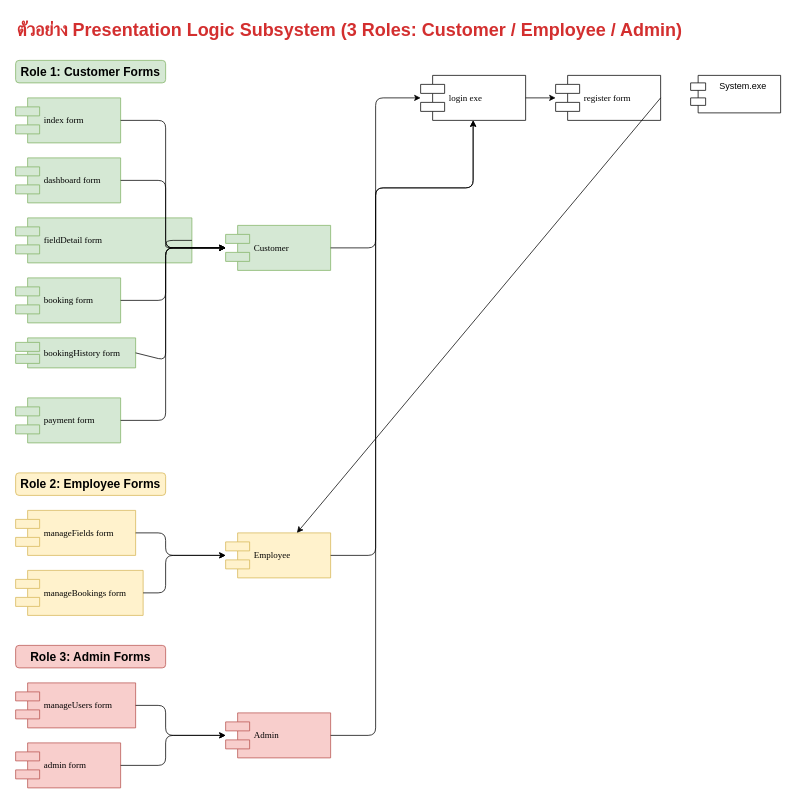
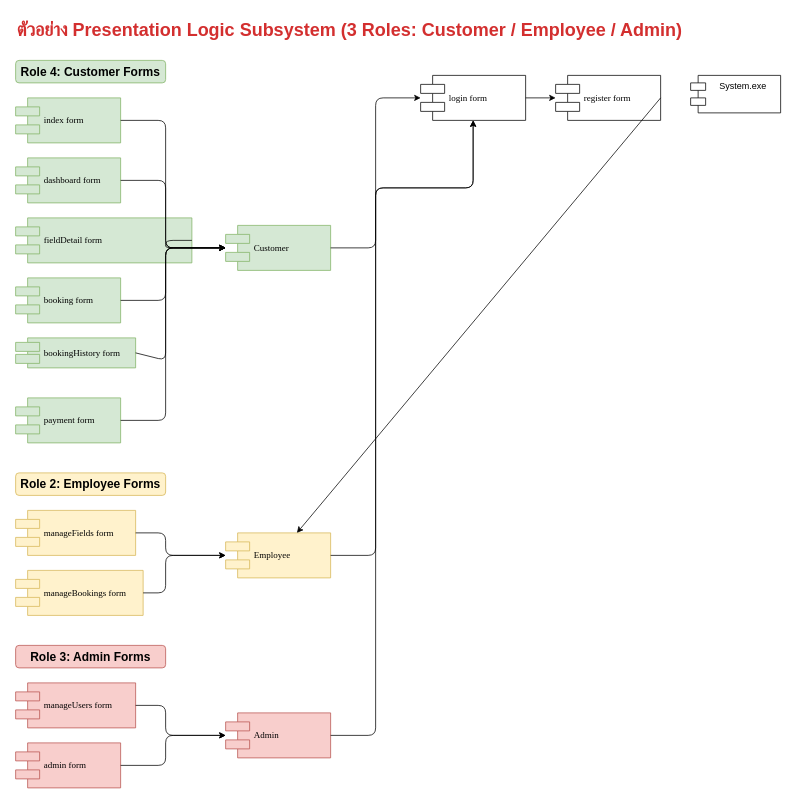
  <mxCell id="0" />
  <mxCell id="1" parent="0" />
  <mxCell id="2" value="ตัวอย่าง Presentation Logic Subsystem (3 Roles: Customer / Employee / Admin)" style="text;html=1;strokeColor=none;fillColor=none;align=left;verticalAlign=middle;whiteSpace=wrap;rounded=0;fontSize=24;fontStyle=1;fontColor=#D32F2F;" vertex="1" parent="1"><mxGeometry x="20" y="20" width="900" height="40" as="geometry" /></mxCell>
- <mxCell id="3" value="Role 1: Customer Forms" style="text;html=1;strokeColor=#82b366;fillColor=#d5e8d4;align=center;verticalAlign=middle;whiteSpace=wrap;rounded=1;fontSize=16;fontStyle=1;" vertex="1" parent="1"><mxGeometry x="20" y="80" width="200" height="30" as="geometry" /></mxCell>
+ <mxCell id="3" value="Role 4: Customer Forms" style="text;html=1;strokeColor=#82b366;fillColor=#d5e8d4;align=center;verticalAlign=middle;whiteSpace=wrap;rounded=1;fontSize=16;fontStyle=1;" vertex="1" parent="1"><mxGeometry x="20" y="80" width="200" height="30" as="geometry" /></mxCell>
  <mxCell id="4" value="index form" style="shape=component;align=left;spacingLeft=36;rounded=0;shadow=0;comic=0;labelBackgroundColor=none;strokeWidth=1;fontFamily=Verdana;fontSize=12;html=1;fillColor=#d5e8d4;strokeColor=#82b366;" vertex="1" parent="1"><mxGeometry x="20" y="130" width="140" height="60" as="geometry" /></mxCell>
  <mxCell id="5" value="dashboard form" style="shape=component;align=left;spacingLeft=36;rounded=0;shadow=0;comic=0;labelBackgroundColor=none;strokeWidth=1;fontFamily=Verdana;fontSize=12;html=1;fillColor=#d5e8d4;strokeColor=#82b366;" vertex="1" parent="1"><mxGeometry x="20" y="210" width="140" height="60" as="geometry" /></mxCell>
  <mxCell id="6" value="fieldDetail form" style="shape=component;align=left;spacingLeft=36;rounded=0;shadow=0;comic=0;labelBackgroundColor=none;strokeWidth=1;fontFamily=Verdana;fontSize=12;html=1;fillColor=#d5e8d4;strokeColor=#82b366;" vertex="1" parent="1"><mxGeometry x="20" y="290" width="235" height="60" as="geometry" /></mxCell>
  <mxCell id="7" value="booking form" style="shape=component;align=left;spacingLeft=36;rounded=0;shadow=0;comic=0;labelBackgroundColor=none;strokeWidth=1;fontFamily=Verdana;fontSize=12;html=1;fillColor=#d5e8d4;strokeColor=#82b366;" vertex="1" parent="1"><mxGeometry x="20" y="370" width="140" height="60" as="geometry" /></mxCell>
  <mxCell id="8" value="bookingHistory form" style="shape=component;align=left;spacingLeft=36;rounded=0;shadow=0;comic=0;labelBackgroundColor=none;strokeWidth=1;fontFamily=Verdana;fontSize=12;html=1;fillColor=#d5e8d4;strokeColor=#82b366;" vertex="1" parent="1"><mxGeometry x="20" y="450" width="160" height="40" as="geometry" /></mxCell>
  <mxCell id="9" value="payment form" style="shape=component;align=left;spacingLeft=36;rounded=0;shadow=0;comic=0;labelBackgroundColor=none;strokeWidth=1;fontFamily=Verdana;fontSize=12;html=1;fillColor=#d5e8d4;strokeColor=#82b366;" vertex="1" parent="1"><mxGeometry x="20" y="530" width="140" height="60" as="geometry" /></mxCell>
  <mxCell id="10" value="Role 2: Employee Forms" style="text;html=1;strokeColor=#d6b656;fillColor=#fff2cc;align=center;verticalAlign=middle;whiteSpace=wrap;rounded=1;fontSize=16;fontStyle=1;" vertex="1" parent="1"><mxGeometry x="20" y="630" width="200" height="30" as="geometry" /></mxCell>
  <mxCell id="11" value="manageFields form" style="shape=component;align=left;spacingLeft=36;rounded=0;shadow=0;comic=0;labelBackgroundColor=none;strokeWidth=1;fontFamily=Verdana;fontSize=12;html=1;fillColor=#fff2cc;strokeColor=#d6b656;" vertex="1" parent="1"><mxGeometry x="20" y="680" width="160" height="60" as="geometry" /></mxCell>
  <mxCell id="12" value="manageBookings form" style="shape=component;align=left;spacingLeft=36;rounded=0;shadow=0;comic=0;labelBackgroundColor=none;strokeWidth=1;fontFamily=Verdana;fontSize=12;html=1;fillColor=#fff2cc;strokeColor=#d6b656;" vertex="1" parent="1"><mxGeometry x="20" y="760" width="170" height="60" as="geometry" /></mxCell>
  <mxCell id="13" value="Role 3: Admin Forms" style="text;html=1;strokeColor=#b85450;fillColor=#f8cecc;align=center;verticalAlign=middle;whiteSpace=wrap;rounded=1;fontSize=16;fontStyle=1;" vertex="1" parent="1"><mxGeometry x="20" y="860" width="200" height="30" as="geometry" /></mxCell>
  <mxCell id="14" value="manageUsers form" style="shape=component;align=left;spacingLeft=36;rounded=0;shadow=0;comic=0;labelBackgroundColor=none;strokeWidth=1;fontFamily=Verdana;fontSize=12;html=1;fillColor=#f8cecc;strokeColor=#b85450;" vertex="1" parent="1"><mxGeometry x="20" y="910" width="160" height="60" as="geometry" /></mxCell>
  <mxCell id="15" value="admin form" style="shape=component;align=left;spacingLeft=36;rounded=0;shadow=0;comic=0;labelBackgroundColor=none;strokeWidth=1;fontFamily=Verdana;fontSize=12;html=1;fillColor=#f8cecc;strokeColor=#b85450;" vertex="1" parent="1"><mxGeometry x="20" y="990" width="140" height="60" as="geometry" /></mxCell>
  <mxCell id="16" value="Customer" style="shape=component;align=left;spacingLeft=36;rounded=0;shadow=0;comic=0;labelBackgroundColor=none;strokeWidth=1;fontFamily=Verdana;fontSize=12;html=1;fillColor=#d5e8d4;strokeColor=#82b366;" vertex="1" parent="1"><mxGeometry x="300" y="300" width="140" height="60" as="geometry" /></mxCell>
  <mxCell id="17" value="Employee" style="shape=component;align=left;spacingLeft=36;rounded=0;shadow=0;comic=0;labelBackgroundColor=none;strokeWidth=1;fontFamily=Verdana;fontSize=12;html=1;fillColor=#fff2cc;strokeColor=#d6b656;" vertex="1" parent="1"><mxGeometry x="300" y="710" width="140" height="60" as="geometry" /></mxCell>
  <mxCell id="18" value="Admin" style="shape=component;align=left;spacingLeft=36;rounded=0;shadow=0;comic=0;labelBackgroundColor=none;strokeWidth=1;fontFamily=Verdana;fontSize=12;html=1;fillColor=#f8cecc;strokeColor=#b85450;" vertex="1" parent="1"><mxGeometry x="300" y="950" width="140" height="60" as="geometry" /></mxCell>
- <mxCell id="19" value="login exe" style="shape=component;align=left;spacingLeft=36;rounded=0;shadow=0;comic=0;labelBackgroundColor=none;strokeWidth=1;fontFamily=Verdana;fontSize=12;html=1;fillColor=#ffffff;strokeColor=#000000;" vertex="1" parent="1"><mxGeometry x="560" y="100" width="140" height="60" as="geometry" /></mxCell>
+ <mxCell id="19" value="login form" style="shape=component;align=left;spacingLeft=36;rounded=0;shadow=0;comic=0;labelBackgroundColor=none;strokeWidth=1;fontFamily=Verdana;fontSize=12;html=1;fillColor=#ffffff;strokeColor=#000000;" vertex="1" parent="1"><mxGeometry x="560" y="100" width="140" height="60" as="geometry" /></mxCell>
  <mxCell id="20" value="register form" style="shape=component;align=left;spacingLeft=36;rounded=0;shadow=0;comic=0;labelBackgroundColor=none;strokeWidth=1;fontFamily=Verdana;fontSize=12;html=1;fillColor=#ffffff;strokeColor=#000000;" vertex="1" parent="1"><mxGeometry x="740" y="100" width="140" height="60" as="geometry" /></mxCell>
  <mxCell id="21" value="System.exe" style="shape=module;align=left;spacingLeft=20;align=center;verticalAlign=top;whiteSpace=wrap;html=1;fillColor=#ffffff;strokeColor=#000000;" vertex="1" parent="1"><mxGeometry x="920" y="100" width="120" height="50" as="geometry" /></mxCell>
  <mxCell id="22" value="" style="endArrow=open;html=1;exitX=1;exitY=0.5;exitDx=0;exitDy=0;entryX=0;entryY=0.5;entryDx=0;entryDy=0;" edge="1" parent="1" source="4" target="16"><mxGeometry width="50" height="50" relative="1" as="geometry"><mxPoint x="380" y="400" as="sourcePoint" /><mxPoint x="430" y="350" as="targetPoint" /><Array as="points"><mxPoint x="220" y="160" /><mxPoint x="220" y="330" /></Array></mxGeometry></mxCell>
  <mxCell id="23" value="" style="endArrow=classic;html=1;exitX=1;exitY=0.5;exitDx=0;exitDy=0;entryX=0;entryY=0.5;entryDx=0;entryDy=0;" edge="1" parent="1" source="5" target="16"><mxGeometry width="50" height="50" relative="1" as="geometry"><mxPoint x="380" y="400" as="sourcePoint" /><mxPoint x="430" y="350" as="targetPoint" /><Array as="points"><mxPoint x="220" y="240" /><mxPoint x="220" y="330" /></Array></mxGeometry></mxCell>
  <mxCell id="24" value="" style="endArrow=classic;html=1;exitX=1;exitY=0.5;exitDx=0;exitDy=0;entryX=0;entryY=0.5;entryDx=0;entryDy=0;" edge="1" parent="1" source="6" target="16"><mxGeometry width="50" height="50" relative="1" as="geometry"><mxPoint x="380" y="400" as="sourcePoint" /><mxPoint x="430" y="350" as="targetPoint" /><Array as="points"><mxPoint x="220" y="320" /><mxPoint x="220" y="330" /></Array></mxGeometry></mxCell>
  <mxCell id="25" value="" style="endArrow=classic;html=1;exitX=1;exitY=0.5;exitDx=0;exitDy=0;entryX=0;entryY=0.5;entryDx=0;entryDy=0;" edge="1" parent="1" source="7" target="16"><mxGeometry width="50" height="50" relative="1" as="geometry"><mxPoint x="380" y="400" as="sourcePoint" /><mxPoint x="430" y="350" as="targetPoint" /><Array as="points"><mxPoint x="220" y="400" /><mxPoint x="220" y="330" /></Array></mxGeometry></mxCell>
  <mxCell id="26" value="" style="endArrow=classic;html=1;exitX=1;exitY=0.5;exitDx=0;exitDy=0;entryX=0;entryY=0.5;entryDx=0;entryDy=0;" edge="1" parent="1" source="8" target="16"><mxGeometry width="50" height="50" relative="1" as="geometry"><mxPoint x="380" y="400" as="sourcePoint" /><mxPoint x="430" y="350" as="targetPoint" /><Array as="points"><mxPoint x="220" y="480" /><mxPoint x="220" y="330" /></Array></mxGeometry></mxCell>
  <mxCell id="27" value="" style="endArrow=classic;html=1;exitX=1;exitY=0.5;exitDx=0;exitDy=0;entryX=0;entryY=0.5;entryDx=0;entryDy=0;" edge="1" parent="1" source="9" target="16"><mxGeometry width="50" height="50" relative="1" as="geometry"><mxPoint x="380" y="400" as="sourcePoint" /><mxPoint x="430" y="350" as="targetPoint" /><Array as="points"><mxPoint x="220" y="560" /><mxPoint x="220" y="330" /></Array></mxGeometry></mxCell>
  <mxCell id="28" value="" style="endArrow=classic;html=1;exitX=1;exitY=0.5;exitDx=0;exitDy=0;entryX=0;entryY=0.5;entryDx=0;entryDy=0;" edge="1" parent="1" source="11" target="17"><mxGeometry width="50" height="50" relative="1" as="geometry"><mxPoint x="380" y="400" as="sourcePoint" /><mxPoint x="430" y="350" as="targetPoint" /><Array as="points"><mxPoint x="220" y="710" /><mxPoint x="220" y="740" /></Array></mxGeometry></mxCell>
  <mxCell id="29" value="" style="endArrow=classic;html=1;exitX=1;exitY=0.5;exitDx=0;exitDy=0;entryX=0;entryY=0.5;entryDx=0;entryDy=0;" edge="1" parent="1" source="12" target="17"><mxGeometry width="50" height="50" relative="1" as="geometry"><mxPoint x="380" y="400" as="sourcePoint" /><mxPoint x="430" y="350" as="targetPoint" /><Array as="points"><mxPoint x="220" y="790" /><mxPoint x="220" y="740" /></Array></mxGeometry></mxCell>
  <mxCell id="30" value="" style="endArrow=classic;html=1;exitX=1;exitY=0.5;exitDx=0;exitDy=0;entryX=0;entryY=0.5;entryDx=0;entryDy=0;" edge="1" parent="1" source="14" target="18"><mxGeometry width="50" height="50" relative="1" as="geometry"><mxPoint x="380" y="400" as="sourcePoint" /><mxPoint x="430" y="350" as="targetPoint" /><Array as="points"><mxPoint x="220" y="940" /><mxPoint x="220" y="980" /></Array></mxGeometry></mxCell>
  <mxCell id="31" value="" style="endArrow=classic;html=1;exitX=1;exitY=0.5;exitDx=0;exitDy=0;entryX=0;entryY=0.5;entryDx=0;entryDy=0;" edge="1" parent="1" source="15" target="18"><mxGeometry width="50" height="50" relative="1" as="geometry"><mxPoint x="380" y="400" as="sourcePoint" /><mxPoint x="430" y="350" as="targetPoint" /><Array as="points"><mxPoint x="220" y="1020" /><mxPoint x="220" y="980" /></Array></mxGeometry></mxCell>
  <mxCell id="32" value="" style="endArrow=classic;html=1;exitX=1;exitY=0.5;exitDx=0;exitDy=0;entryX=0;entryY=0.5;entryDx=0;entryDy=0;" edge="1" parent="1" source="16" target="19"><mxGeometry width="50" height="50" relative="1" as="geometry"><mxPoint x="380" y="400" as="sourcePoint" /><mxPoint x="430" y="350" as="targetPoint" /><Array as="points"><mxPoint x="500" y="330" /><mxPoint x="500" y="130" /></Array></mxGeometry></mxCell>
  <mxCell id="33" value="" style="endArrow=classic;html=1;exitX=1;exitY=0.5;exitDx=0;exitDy=0;entryX=0;entryY=0.5;entryDx=0;entryDy=0;" edge="1" parent="1" source="19" target="20"><mxGeometry width="50" height="50" relative="1" as="geometry"><mxPoint x="380" y="400" as="sourcePoint" /><mxPoint x="430" y="350" as="targetPoint" /></mxGeometry></mxCell>
  <mxCell id="34" value="" style="endArrow=classic;html=1;exitX=1;exitY=0.5;exitDx=0;exitDy=0;" edge="1" parent="1" source="20" target="17"><mxGeometry width="50" height="50" relative="1" as="geometry"><mxPoint x="380" y="400" as="sourcePoint" /><mxPoint x="430" y="350" as="targetPoint" /></mxGeometry></mxCell>
  <mxCell id="35" value="" style="endArrow=classic;html=1;exitX=1;exitY=0.5;exitDx=0;exitDy=0;entryX=0.5;entryY=1;entryDx=0;entryDy=0;" edge="1" parent="1" source="17" target="19"><mxGeometry width="50" height="50" relative="1" as="geometry"><mxPoint x="380" y="400" as="sourcePoint" /><mxPoint x="430" y="350" as="targetPoint" /><Array as="points"><mxPoint x="500" y="740" /><mxPoint x="500" y="250" /><mxPoint x="630" y="250" /></Array></mxGeometry></mxCell>
  <mxCell id="36" value="" style="endArrow=classic;html=1;exitX=1;exitY=0.5;exitDx=0;exitDy=0;entryX=0.5;entryY=1;entryDx=0;entryDy=0;" edge="1" parent="1" source="18" target="19"><mxGeometry width="50" height="50" relative="1" as="geometry"><mxPoint x="380" y="400" as="sourcePoint" /><mxPoint x="430" y="350" as="targetPoint" /><Array as="points"><mxPoint x="500" y="980" /><mxPoint x="500" y="250" /><mxPoint x="630" y="250" /></Array></mxGeometry></mxCell>
